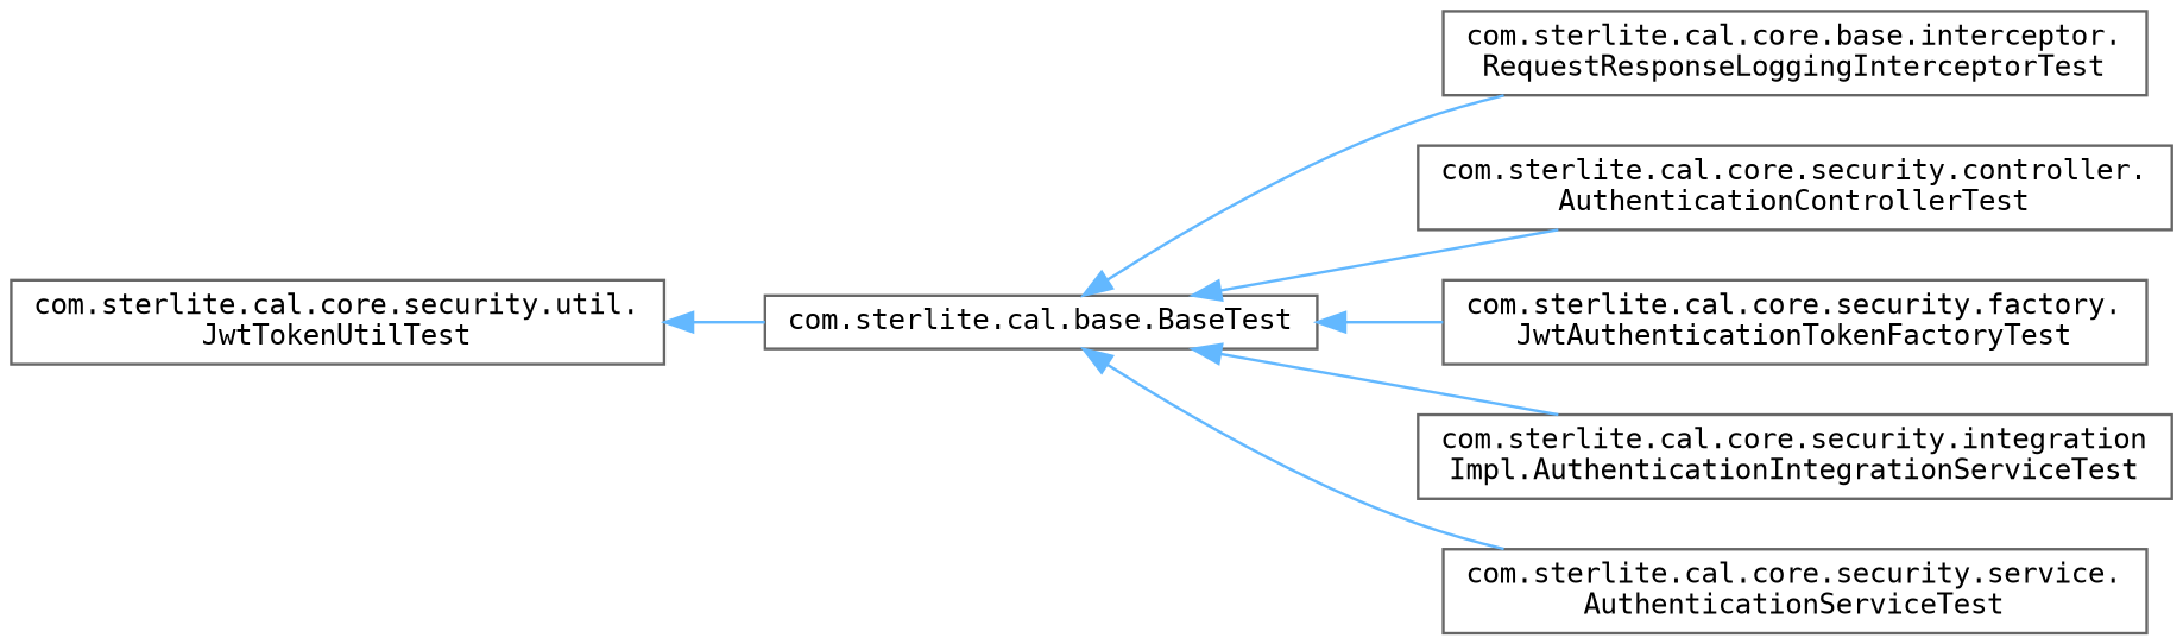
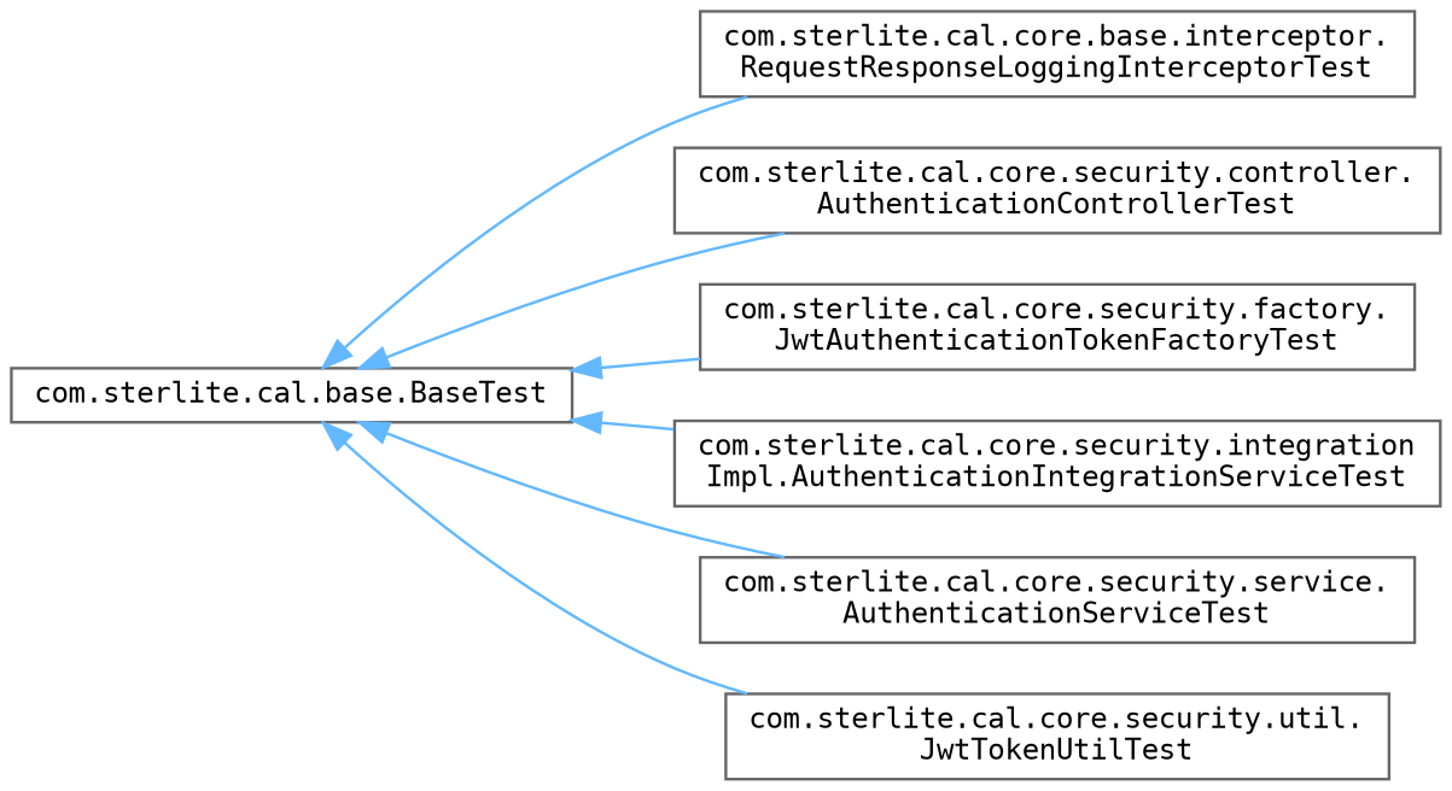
  digraph {
    rankdir=LR
    fontname="DejaVu Sans Mono"
    node [color=grey40 fillcolor=white fontname="DejaVu Sans Mono" fontsize=10 shape=box style=filled]
    edge [color=steelblue1 dir=back fontname="DejaVu Sans Mono" fontsize=10 labelfontname=Helvetica labelfontsize=10 style=solid]
    n1 [height=0.2 label="com.sterlite.cal.base.BaseTest" width=0.4]
    n2 [height=0.2 label="com.sterlite.cal.core.base.interceptor.\lRequestResponseLoggingInterceptorTest" width=0.4]
    n3 [height=0.2 label="com.sterlite.cal.core.security.controller.\lAuthenticationControllerTest" width=0.4]
    n4 [height=0.2 label="com.sterlite.cal.core.security.factory.\lJwtAuthenticationTokenFactoryTest" width=0.4]
    n5 [height=0.2 label="com.sterlite.cal.core.security.integration\lImpl.AuthenticationIntegrationServiceTest" width=0.4]
    n6 [height=0.2 label="com.sterlite.cal.core.security.service.\lAuthenticationServiceTest" width=0.4]
    n7 [height=0.2 label="com.sterlite.cal.core.security.util.\lJwtTokenUtilTest" width=0.4]
    n1 -> n2
    n1 -> n3
    n1 -> n4
    n1 -> n5
    n1 -> n6
-   n7 -> n1
+   n1 -> n7
  }
